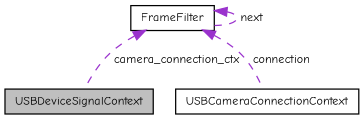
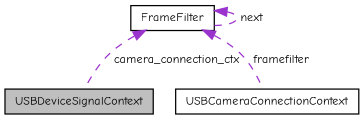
  digraph {
    fontname="Comic Neue"
    node [color=black fillcolor=white fontname="Comic Neue" fontsize=10 shape=record style=filled]
    edge [color=darkorchid3 dir=back fontname="Comic Neue" fontsize=10 labelfontname=Helvetica labelfontsize=10 style=dashed]
    n1 [fillcolor=grey75 fontcolor=black height=0.2 label=USBDeviceSignalContext width=0.4]
    n2 [height=0.2 label=USBCameraConnectionContext width=0.4]
    n3 [height=0.2 label=FrameFilter width=0.4]
    n3 -> n1 [label=" camera_connection_ctx"]
-   n3 -> n2 [label=" connection"]
+   n3 -> n2 [label=" framefilter"]
    n3 -> n3 [label=" next"]
  }
